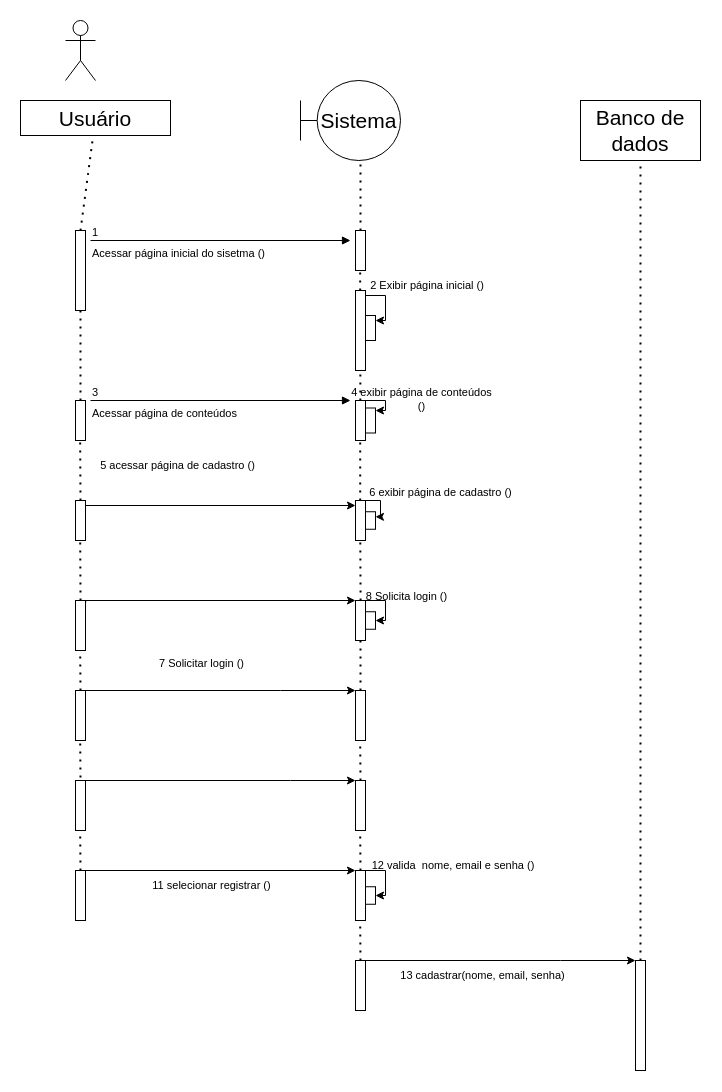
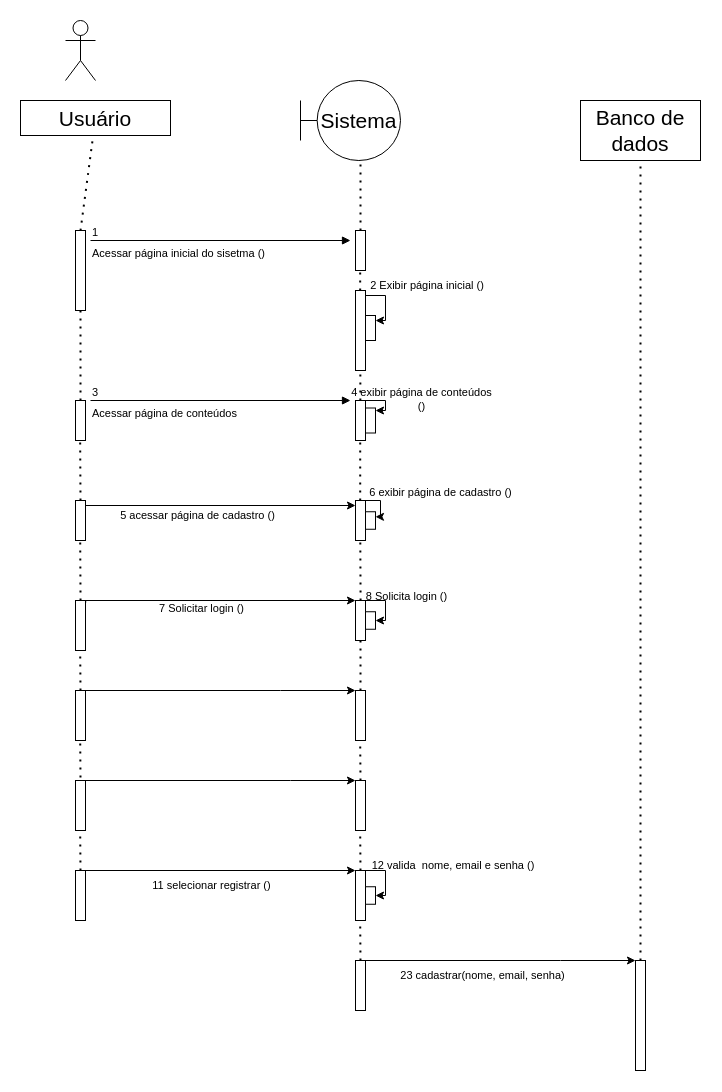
  <mxCell id="0" />
  <mxCell id="1" parent="0" />
  <mxCell id="2" value="&lt;font style=&quot;font-size: 21px;&quot;&gt;Usuário&lt;/font&gt;" style="rounded=0;whiteSpace=wrap;html=1;" parent="1" vertex="1"><mxGeometry x="20" y="100" width="150" height="35" as="geometry" /></mxCell>
  <mxCell id="3" value="" style="shape=umlActor;verticalLabelPosition=bottom;verticalAlign=top;html=1;outlineConnect=0;" parent="1" vertex="1"><mxGeometry x="65" y="20" width="30" height="60" as="geometry" /></mxCell>
  <mxCell id="4" value="&lt;font style=&quot;font-size: 21px;&quot;&gt;Banco de dados&lt;/font&gt;" style="rounded=0;whiteSpace=wrap;html=1;" parent="1" vertex="1"><mxGeometry x="580" y="100" width="120" height="60" as="geometry" /></mxCell>
  <mxCell id="5" value="" style="html=1;points=[[0,0,0,0,5],[0,1,0,0,-5],[1,0,0,0,5],[1,1,0,0,-5]];perimeter=orthogonalPerimeter;outlineConnect=0;targetShapes=umlLifeline;portConstraint=eastwest;newEdgeStyle={&quot;curved&quot;:0,&quot;rounded&quot;:0};" parent="1" vertex="1"><mxGeometry x="75" y="230" width="10" height="80" as="geometry" /></mxCell>
  <mxCell id="6" value="" style="endArrow=none;dashed=1;html=1;dashPattern=1 3;strokeWidth=2;rounded=0;" parent="1" target="2" edge="1"><mxGeometry width="50" height="50" relative="1" as="geometry"><mxPoint x="80" y="230" as="sourcePoint" /><mxPoint x="50" y="210" as="targetPoint" /></mxGeometry></mxCell>
  <mxCell id="7" value="" style="html=1;points=[[0,0,0,0,5],[0,1,0,0,-5],[1,0,0,0,5],[1,1,0,0,-5]];perimeter=orthogonalPerimeter;outlineConnect=0;targetShapes=umlLifeline;portConstraint=eastwest;newEdgeStyle={&quot;curved&quot;:0,&quot;rounded&quot;:0};" parent="1" vertex="1"><mxGeometry x="355" y="230" width="10" height="40" as="geometry" /></mxCell>
  <mxCell id="8" value="" style="endArrow=none;dashed=1;html=1;dashPattern=1 3;strokeWidth=2;rounded=0;" parent="1" edge="1"><mxGeometry width="50" height="50" relative="1" as="geometry"><mxPoint x="360" y="230" as="sourcePoint" /><mxPoint x="360" y="160" as="targetPoint" /></mxGeometry></mxCell>
  <mxCell id="9" value="" style="html=1;points=[[0,0,0,0,5],[0,1,0,0,-5],[1,0,0,0,5],[1,1,0,0,-5]];perimeter=orthogonalPerimeter;outlineConnect=0;targetShapes=umlLifeline;portConstraint=eastwest;newEdgeStyle={&quot;curved&quot;:0,&quot;rounded&quot;:0};" parent="1" vertex="1"><mxGeometry x="635" y="960" width="10" height="110" as="geometry" /></mxCell>
  <mxCell id="10" value="" style="endArrow=none;dashed=1;html=1;dashPattern=1 3;strokeWidth=2;rounded=0;" parent="1" edge="1" source="9"><mxGeometry width="50" height="50" relative="1" as="geometry"><mxPoint x="640" y="230" as="sourcePoint" /><mxPoint x="640" y="160" as="targetPoint" /></mxGeometry></mxCell>
  <mxCell id="11" value="Acessar página inicial do sisetma ()" style="endArrow=block;endFill=1;html=1;edgeStyle=orthogonalEdgeStyle;align=left;verticalAlign=top;rounded=0;" parent="1" edge="1"><mxGeometry x="-1" relative="1" as="geometry"><mxPoint x="90" y="240" as="sourcePoint" /><mxPoint x="350" y="240" as="targetPoint" /></mxGeometry></mxCell>
  <mxCell id="12" value="1" style="edgeLabel;resizable=0;html=1;align=left;verticalAlign=bottom;" parent="11" connectable="0" vertex="1"><mxGeometry x="-1" relative="1" as="geometry" /></mxCell>
  <mxCell id="13" value="&lt;font style=&quot;font-size: 21px;&quot;&gt;Sistema&lt;/font&gt;" style="shape=umlBoundary;whiteSpace=wrap;html=1;" parent="1" vertex="1"><mxGeometry x="300" y="80" width="100" height="80" as="geometry" /></mxCell>
  <mxCell id="14" value="" style="endArrow=none;dashed=1;html=1;dashPattern=1 3;strokeWidth=2;rounded=0;" parent="1" source="16" edge="1"><mxGeometry width="50" height="50" relative="1" as="geometry"><mxPoint x="360.34" y="290" as="sourcePoint" /><mxPoint x="359.67" y="270" as="targetPoint" /></mxGeometry></mxCell>
  <mxCell id="15" style="edgeStyle=orthogonalEdgeStyle;rounded=0;orthogonalLoop=1;jettySize=auto;html=1;curved=0;exitX=1;exitY=0;exitDx=0;exitDy=5;exitPerimeter=0;" parent="1" source="16" target="17" edge="1"><mxGeometry relative="1" as="geometry"><mxPoint x="440" y="320" as="targetPoint" /><Array as="points"><mxPoint x="385" y="295" /><mxPoint x="385" y="320" /></Array></mxGeometry></mxCell>
  <mxCell id="16" value="" style="html=1;points=[[0,0,0,0,5],[0,1,0,0,-5],[1,0,0,0,5],[1,1,0,0,-5]];perimeter=orthogonalPerimeter;outlineConnect=0;targetShapes=umlLifeline;portConstraint=eastwest;newEdgeStyle={&quot;curved&quot;:0,&quot;rounded&quot;:0};" parent="1" vertex="1"><mxGeometry x="355" y="290" width="10" height="80" as="geometry" /></mxCell>
  <mxCell id="17" value="" style="html=1;points=[[0,0,0,0,5],[0,1,0,0,-5],[1,0,0,0,5],[1,1,0,0,-5]];perimeter=orthogonalPerimeter;outlineConnect=0;targetShapes=umlLifeline;portConstraint=eastwest;newEdgeStyle={&quot;curved&quot;:0,&quot;rounded&quot;:0};" parent="1" vertex="1"><mxGeometry x="365" y="315" width="10" height="25" as="geometry" /></mxCell>
  <mxCell id="18" value="2 Exibir página inicial&amp;nbsp;&lt;span style=&quot;background-color: initial;&quot;&gt;()&lt;/span&gt;" style="text;html=1;align=center;verticalAlign=middle;whiteSpace=wrap;rounded=0;fontSize=11;" parent="1" vertex="1"><mxGeometry x="342" y="270" width="170" height="30" as="geometry" /></mxCell>
  <mxCell id="19" value="" style="html=1;points=[[0,0,0,0,5],[0,1,0,0,-5],[1,0,0,0,5],[1,1,0,0,-5]];perimeter=orthogonalPerimeter;outlineConnect=0;targetShapes=umlLifeline;portConstraint=eastwest;newEdgeStyle={&quot;curved&quot;:0,&quot;rounded&quot;:0};" parent="1" vertex="1"><mxGeometry x="355" y="400" width="10" height="40" as="geometry" /></mxCell>
  <mxCell id="20" value="" style="endArrow=none;dashed=1;html=1;dashPattern=1 3;strokeWidth=2;rounded=0;" parent="1" source="19" edge="1"><mxGeometry width="50" height="50" relative="1" as="geometry"><mxPoint x="360.17" y="390" as="sourcePoint" /><mxPoint x="359.84" y="370" as="targetPoint" /></mxGeometry></mxCell>
  <mxCell id="21" value="" style="endArrow=none;dashed=1;html=1;dashPattern=1 3;strokeWidth=2;rounded=0;" parent="1" source="22" target="5" edge="1"><mxGeometry width="50" height="50" relative="1" as="geometry"><mxPoint x="79.85" y="380" as="sourcePoint" /><mxPoint x="79.85" y="310" as="targetPoint" /></mxGeometry></mxCell>
  <mxCell id="22" value="" style="html=1;points=[[0,0,0,0,5],[0,1,0,0,-5],[1,0,0,0,5],[1,1,0,0,-5]];perimeter=orthogonalPerimeter;outlineConnect=0;targetShapes=umlLifeline;portConstraint=eastwest;newEdgeStyle={&quot;curved&quot;:0,&quot;rounded&quot;:0};" parent="1" vertex="1"><mxGeometry x="75" y="400" width="10" height="40" as="geometry" /></mxCell>
  <mxCell id="23" value="Acessar página de conteúdos" style="endArrow=block;endFill=1;html=1;edgeStyle=orthogonalEdgeStyle;align=left;verticalAlign=top;rounded=0;" parent="1" edge="1"><mxGeometry x="-1" relative="1" as="geometry"><mxPoint x="90" y="400" as="sourcePoint" /><mxPoint x="350" y="400" as="targetPoint" /></mxGeometry></mxCell>
  <mxCell id="24" value="3" style="edgeLabel;resizable=0;html=1;align=left;verticalAlign=bottom;" parent="23" connectable="0" vertex="1"><mxGeometry x="-1" relative="1" as="geometry" /></mxCell>
  <mxCell id="25" value="" style="html=1;points=[[0,0,0,0,5],[0,1,0,0,-5],[1,0,0,0,5],[1,1,0,0,-5]];perimeter=orthogonalPerimeter;outlineConnect=0;targetShapes=umlLifeline;portConstraint=eastwest;newEdgeStyle={&quot;curved&quot;:0,&quot;rounded&quot;:0};" parent="1" vertex="1"><mxGeometry x="365" y="407.5" width="10" height="25" as="geometry" /></mxCell>
  <mxCell id="26" style="edgeStyle=orthogonalEdgeStyle;rounded=0;orthogonalLoop=1;jettySize=auto;html=1;curved=0;exitX=1;exitY=0;exitDx=0;exitDy=5;exitPerimeter=0;" parent="1" source="19" target="25" edge="1"><mxGeometry relative="1" as="geometry"><Array as="points"><mxPoint x="365" y="400" /><mxPoint x="385" y="400" /><mxPoint x="385" y="410" /></Array></mxGeometry></mxCell>
  <mxCell id="27" value="4 exibir página de conteúdos ()" style="text;html=1;align=center;verticalAlign=middle;whiteSpace=wrap;rounded=0;fontSize=11;" parent="1" vertex="1"><mxGeometry x="349" y="384" width="145" height="30" as="geometry" /></mxCell>
  <mxCell id="28" value="" style="endArrow=none;dashed=1;html=1;dashPattern=1 3;strokeWidth=2;rounded=0;" parent="1" edge="1"><mxGeometry width="50" height="50" relative="1" as="geometry"><mxPoint x="80" y="500" as="sourcePoint" /><mxPoint x="79.66" y="440" as="targetPoint" /></mxGeometry></mxCell>
  <mxCell id="29" value="" style="html=1;points=[[0,0,0,0,5],[0,1,0,0,-5],[1,0,0,0,5],[1,1,0,0,-5]];perimeter=orthogonalPerimeter;outlineConnect=0;targetShapes=umlLifeline;portConstraint=eastwest;newEdgeStyle={&quot;curved&quot;:0,&quot;rounded&quot;:0};" parent="1" vertex="1"><mxGeometry x="75" y="500" width="10" height="40" as="geometry" /></mxCell>
  <mxCell id="30" value="" style="html=1;points=[[0,0,0,0,5],[0,1,0,0,-5],[1,0,0,0,5],[1,1,0,0,-5]];perimeter=orthogonalPerimeter;outlineConnect=0;targetShapes=umlLifeline;portConstraint=eastwest;newEdgeStyle={&quot;curved&quot;:0,&quot;rounded&quot;:0};" parent="1" vertex="1"><mxGeometry x="355" y="500" width="10" height="40" as="geometry" /></mxCell>
- <mxCell id="31" value="5 acessar página de cadastro ()" style="text;html=1;align=center;verticalAlign=middle;whiteSpace=wrap;rounded=0;fontSize=11;" parent="1" vertex="1"><mxGeometry x="75" y="450" width="205" height="30" as="geometry" /></mxCell>
+ <mxCell id="31" value="5 acessar página de cadastro ()" style="text;html=1;align=center;verticalAlign=middle;whiteSpace=wrap;rounded=0;fontSize=11;" parent="1" vertex="1"><mxGeometry x="95" y="500" width="205" height="30" as="geometry" /></mxCell>
  <mxCell id="32" style="edgeStyle=orthogonalEdgeStyle;rounded=0;orthogonalLoop=1;jettySize=auto;html=1;curved=0;entryX=0;entryY=0;entryDx=0;entryDy=5;entryPerimeter=0;exitX=1;exitY=0;exitDx=0;exitDy=5;exitPerimeter=0;" parent="1" source="29" target="30" edge="1"><mxGeometry relative="1" as="geometry" /></mxCell>
  <mxCell id="33" value="" style="html=1;points=[[0,0,0,0,5],[0,1,0,0,-5],[1,0,0,0,5],[1,1,0,0,-5]];perimeter=orthogonalPerimeter;outlineConnect=0;targetShapes=umlLifeline;portConstraint=eastwest;newEdgeStyle={&quot;curved&quot;:0,&quot;rounded&quot;:0};" parent="1" vertex="1"><mxGeometry x="365" y="511.25" width="10" height="17.5" as="geometry" /></mxCell>
  <mxCell id="34" style="edgeStyle=orthogonalEdgeStyle;rounded=0;orthogonalLoop=1;jettySize=auto;html=1;curved=0;exitX=1;exitY=0;exitDx=0;exitDy=5;exitPerimeter=0;entryX=1;entryY=0;entryDx=0;entryDy=5;entryPerimeter=0;" parent="1" source="30" target="33" edge="1"><mxGeometry relative="1" as="geometry"><Array as="points"><mxPoint x="365" y="500" /><mxPoint x="380" y="500" /><mxPoint x="380" y="516" /></Array></mxGeometry></mxCell>
  <mxCell id="35" value="6 exibir página de cadastro ()" style="text;html=1;align=center;verticalAlign=middle;whiteSpace=wrap;rounded=0;fontSize=11;" parent="1" vertex="1"><mxGeometry x="338" y="477" width="205" height="30" as="geometry" /></mxCell>
  <mxCell id="36" value="" style="endArrow=none;dashed=1;html=1;dashPattern=1 3;strokeWidth=2;rounded=0;" parent="1" edge="1"><mxGeometry width="50" height="50" relative="1" as="geometry"><mxPoint x="80.04" y="600" as="sourcePoint" /><mxPoint x="79.7" y="540" as="targetPoint" /></mxGeometry></mxCell>
  <mxCell id="37" value="" style="edgeStyle=orthogonalEdgeStyle;rounded=0;orthogonalLoop=1;jettySize=auto;html=1;curved=0;exitX=1.023;exitY=0.043;exitDx=0;exitDy=0;exitPerimeter=0;" parent="1" source="38" target="40" edge="1"><mxGeometry relative="1" as="geometry"><Array as="points"><mxPoint x="85" y="600" /></Array></mxGeometry></mxCell>
  <mxCell id="38" value="" style="html=1;points=[[0,0,0,0,5],[0,1,0,0,-5],[1,0,0,0,5],[1,1,0,0,-5]];perimeter=orthogonalPerimeter;outlineConnect=0;targetShapes=umlLifeline;portConstraint=eastwest;newEdgeStyle={&quot;curved&quot;:0,&quot;rounded&quot;:0};" parent="1" vertex="1"><mxGeometry x="75" y="600" width="10" height="50" as="geometry" /></mxCell>
  <mxCell id="39" style="edgeStyle=orthogonalEdgeStyle;rounded=0;orthogonalLoop=1;jettySize=auto;html=1;curved=0;exitX=1;exitY=0;exitDx=0;exitDy=5;exitPerimeter=0;" parent="1" source="40" target="44" edge="1"><mxGeometry relative="1" as="geometry"><Array as="points"><mxPoint x="365" y="600" /><mxPoint x="385" y="600" /><mxPoint x="385" y="620" /></Array></mxGeometry></mxCell>
  <mxCell id="40" value="" style="html=1;points=[[0,0,0,0,5],[0,1,0,0,-5],[1,0,0,0,5],[1,1,0,0,-5]];perimeter=orthogonalPerimeter;outlineConnect=0;targetShapes=umlLifeline;portConstraint=eastwest;newEdgeStyle={&quot;curved&quot;:0,&quot;rounded&quot;:0};" parent="1" vertex="1"><mxGeometry x="355" y="600" width="10" height="40" as="geometry" /></mxCell>
  <mxCell id="41" value="" style="endArrow=none;dashed=1;html=1;dashPattern=1 3;strokeWidth=2;rounded=0;" parent="1" source="30" edge="1"><mxGeometry width="50" height="50" relative="1" as="geometry"><mxPoint x="360" y="470" as="sourcePoint" /><mxPoint x="359.7" y="440" as="targetPoint" /></mxGeometry></mxCell>
  <mxCell id="42" value="" style="endArrow=none;dashed=1;html=1;dashPattern=1 3;strokeWidth=2;rounded=0;" parent="1" edge="1"><mxGeometry width="50" height="50" relative="1" as="geometry"><mxPoint x="360.09" y="600" as="sourcePoint" /><mxPoint x="359.79" y="540" as="targetPoint" /></mxGeometry></mxCell>
- <mxCell id="43" value="7 Solicitar login ()" style="text;html=1;align=center;verticalAlign=middle;whiteSpace=wrap;rounded=0;fontSize=11;" parent="1" vertex="1"><mxGeometry x="99" y="648" width="205" height="30" as="geometry" /></mxCell>
+ <mxCell id="43" value="7 Solicitar login ()" style="text;html=1;align=center;verticalAlign=middle;whiteSpace=wrap;rounded=0;fontSize=11;" parent="1" vertex="1"><mxGeometry x="99" y="593" width="205" height="30" as="geometry" /></mxCell>
  <mxCell id="44" value="" style="html=1;points=[[0,0,0,0,5],[0,1,0,0,-5],[1,0,0,0,5],[1,1,0,0,-5]];perimeter=orthogonalPerimeter;outlineConnect=0;targetShapes=umlLifeline;portConstraint=eastwest;newEdgeStyle={&quot;curved&quot;:0,&quot;rounded&quot;:0};" parent="1" vertex="1"><mxGeometry x="365" y="611.25" width="10" height="17.5" as="geometry" /></mxCell>
  <mxCell id="45" value="8 Solicita login ()" style="text;html=1;align=center;verticalAlign=middle;whiteSpace=wrap;rounded=0;fontSize=11;" parent="1" vertex="1"><mxGeometry x="304" y="581.25" width="205" height="30" as="geometry" /></mxCell>
  <mxCell id="46" value="" style="endArrow=none;dashed=1;html=1;dashPattern=1 3;strokeWidth=2;rounded=0;" parent="1" edge="1"><mxGeometry width="50" height="50" relative="1" as="geometry"><mxPoint x="80" y="690" as="sourcePoint" /><mxPoint x="79.67" y="650" as="targetPoint" /></mxGeometry></mxCell>
  <mxCell id="47" value="" style="edgeStyle=orthogonalEdgeStyle;rounded=0;orthogonalLoop=1;jettySize=auto;html=1;curved=0;" parent="1" source="48" target="49" edge="1"><mxGeometry relative="1" as="geometry"><Array as="points"><mxPoint x="280" y="690" /><mxPoint x="280" y="690" /></Array></mxGeometry></mxCell>
  <mxCell id="48" value="" style="html=1;points=[[0,0,0,0,5],[0,1,0,0,-5],[1,0,0,0,5],[1,1,0,0,-5]];perimeter=orthogonalPerimeter;outlineConnect=0;targetShapes=umlLifeline;portConstraint=eastwest;newEdgeStyle={&quot;curved&quot;:0,&quot;rounded&quot;:0};" parent="1" vertex="1"><mxGeometry x="75" y="690" width="10" height="50" as="geometry" /></mxCell>
  <mxCell id="49" value="" style="html=1;points=[[0,0,0,0,5],[0,1,0,0,-5],[1,0,0,0,5],[1,1,0,0,-5]];perimeter=orthogonalPerimeter;outlineConnect=0;targetShapes=umlLifeline;portConstraint=eastwest;newEdgeStyle={&quot;curved&quot;:0,&quot;rounded&quot;:0};" parent="1" vertex="1"><mxGeometry x="355" y="690" width="10" height="50" as="geometry" /></mxCell>
  <mxCell id="50" value="" style="endArrow=none;dashed=1;html=1;dashPattern=1 3;strokeWidth=2;rounded=0;" parent="1" target="40" edge="1"><mxGeometry width="50" height="50" relative="1" as="geometry"><mxPoint x="360" y="690" as="sourcePoint" /><mxPoint x="359.57" y="650" as="targetPoint" /></mxGeometry></mxCell>
  <mxCell id="51" value="" style="endArrow=none;dashed=1;html=1;dashPattern=1 3;strokeWidth=2;rounded=0;" parent="1" edge="1"><mxGeometry width="50" height="50" relative="1" as="geometry"><mxPoint x="79.99" y="777" as="sourcePoint" /><mxPoint x="79.66" y="737" as="targetPoint" /></mxGeometry></mxCell>
  <mxCell id="52" value="" style="edgeStyle=orthogonalEdgeStyle;rounded=0;orthogonalLoop=1;jettySize=auto;html=1;curved=0;" parent="1" source="53" target="54" edge="1"><mxGeometry relative="1" as="geometry"><Array as="points"><mxPoint x="290" y="780" /><mxPoint x="290" y="780" /></Array></mxGeometry></mxCell>
  <mxCell id="53" value="" style="html=1;points=[[0,0,0,0,5],[0,1,0,0,-5],[1,0,0,0,5],[1,1,0,0,-5]];perimeter=orthogonalPerimeter;outlineConnect=0;targetShapes=umlLifeline;portConstraint=eastwest;newEdgeStyle={&quot;curved&quot;:0,&quot;rounded&quot;:0};" parent="1" vertex="1"><mxGeometry x="75" y="780" width="10" height="50" as="geometry" /></mxCell>
  <mxCell id="54" value="" style="html=1;points=[[0,0,0,0,5],[0,1,0,0,-5],[1,0,0,0,5],[1,1,0,0,-5]];perimeter=orthogonalPerimeter;outlineConnect=0;targetShapes=umlLifeline;portConstraint=eastwest;newEdgeStyle={&quot;curved&quot;:0,&quot;rounded&quot;:0};" parent="1" vertex="1"><mxGeometry x="355" y="780" width="10" height="50" as="geometry" /></mxCell>
  <mxCell id="55" value="" style="endArrow=none;dashed=1;html=1;dashPattern=1 3;strokeWidth=2;rounded=0;" parent="1" edge="1"><mxGeometry width="50" height="50" relative="1" as="geometry"><mxPoint x="360" y="780" as="sourcePoint" /><mxPoint x="359.66" y="740" as="targetPoint" /></mxGeometry></mxCell>
  <mxCell id="56" value="" style="endArrow=none;dashed=1;html=1;dashPattern=1 3;strokeWidth=2;rounded=0;" parent="1" edge="1"><mxGeometry width="50" height="50" relative="1" as="geometry"><mxPoint x="79.99" y="870" as="sourcePoint" /><mxPoint x="79.66" y="830" as="targetPoint" /></mxGeometry></mxCell>
  <mxCell id="57" value="" style="endArrow=none;dashed=1;html=1;dashPattern=1 3;strokeWidth=2;rounded=0;" parent="1" edge="1"><mxGeometry width="50" height="50" relative="1" as="geometry"><mxPoint x="359.99" y="870" as="sourcePoint" /><mxPoint x="359.66" y="830" as="targetPoint" /></mxGeometry></mxCell>
  <mxCell id="58" value="" style="edgeStyle=orthogonalEdgeStyle;rounded=0;orthogonalLoop=1;jettySize=auto;html=1;curved=0;" parent="1" edge="1"><mxGeometry relative="1" as="geometry"><mxPoint x="85" y="870" as="sourcePoint" /><mxPoint x="355" y="870" as="targetPoint" /></mxGeometry></mxCell>
  <mxCell id="59" value="" style="html=1;points=[[0,0,0,0,5],[0,1,0,0,-5],[1,0,0,0,5],[1,1,0,0,-5]];perimeter=orthogonalPerimeter;outlineConnect=0;targetShapes=umlLifeline;portConstraint=eastwest;newEdgeStyle={&quot;curved&quot;:0,&quot;rounded&quot;:0};" parent="1" vertex="1"><mxGeometry x="75" y="870" width="10" height="50" as="geometry" /></mxCell>
  <mxCell id="60" style="edgeStyle=orthogonalEdgeStyle;rounded=0;orthogonalLoop=1;jettySize=auto;html=1;curved=0;exitX=1;exitY=0;exitDx=0;exitDy=5;exitPerimeter=0;" edge="1" parent="1" source="61" target="63"><mxGeometry relative="1" as="geometry"><Array as="points"><mxPoint x="365" y="870" /><mxPoint x="385" y="870" /><mxPoint x="385" y="895" /></Array></mxGeometry></mxCell>
  <mxCell id="61" value="" style="html=1;points=[[0,0,0,0,5],[0,1,0,0,-5],[1,0,0,0,5],[1,1,0,0,-5]];perimeter=orthogonalPerimeter;outlineConnect=0;targetShapes=umlLifeline;portConstraint=eastwest;newEdgeStyle={&quot;curved&quot;:0,&quot;rounded&quot;:0};" parent="1" vertex="1"><mxGeometry x="355" y="870" width="10" height="50" as="geometry" /></mxCell>
  <mxCell id="62" value="11 selecionar registrar ()" style="text;html=1;align=center;verticalAlign=middle;whiteSpace=wrap;rounded=0;fontSize=11;" parent="1" vertex="1"><mxGeometry x="109" y="870" width="205" height="30" as="geometry" /></mxCell>
  <mxCell id="63" value="" style="html=1;points=[[0,0,0,0,5],[0,1,0,0,-5],[1,0,0,0,5],[1,1,0,0,-5]];perimeter=orthogonalPerimeter;outlineConnect=0;targetShapes=umlLifeline;portConstraint=eastwest;newEdgeStyle={&quot;curved&quot;:0,&quot;rounded&quot;:0};" vertex="1" parent="1"><mxGeometry x="365" y="886.25" width="10" height="17.5" as="geometry" /></mxCell>
  <mxCell id="64" value="&amp;nbsp;12 valida&amp;nbsp; nome, email e senha ()" style="text;html=1;align=center;verticalAlign=middle;whiteSpace=wrap;rounded=0;fontSize=11;" vertex="1" parent="1"><mxGeometry x="349" y="850" width="205" height="30" as="geometry" /></mxCell>
  <mxCell id="65" value="" style="endArrow=none;dashed=1;html=1;dashPattern=1 3;strokeWidth=2;rounded=0;" edge="1" parent="1"><mxGeometry width="50" height="50" relative="1" as="geometry"><mxPoint x="359.99" y="960" as="sourcePoint" /><mxPoint x="359.66" y="920" as="targetPoint" /></mxGeometry></mxCell>
  <mxCell id="66" style="edgeStyle=orthogonalEdgeStyle;rounded=0;orthogonalLoop=1;jettySize=auto;html=1;curved=0;" edge="1" parent="1" source="67" target="9"><mxGeometry relative="1" as="geometry"><Array as="points"><mxPoint x="560" y="960" /><mxPoint x="560" y="960" /></Array></mxGeometry></mxCell>
  <mxCell id="67" value="" style="html=1;points=[[0,0,0,0,5],[0,1,0,0,-5],[1,0,0,0,5],[1,1,0,0,-5]];perimeter=orthogonalPerimeter;outlineConnect=0;targetShapes=umlLifeline;portConstraint=eastwest;newEdgeStyle={&quot;curved&quot;:0,&quot;rounded&quot;:0};" vertex="1" parent="1"><mxGeometry x="355" y="960" width="10" height="50" as="geometry" /></mxCell>
- <mxCell id="68" value="13 cadastrar(nome, email, senha)" style="text;html=1;align=center;verticalAlign=middle;whiteSpace=wrap;rounded=0;fontSize=11;" vertex="1" parent="1"><mxGeometry x="380" y="960" width="205" height="30" as="geometry" /></mxCell>
+ <mxCell id="68" value="23 cadastrar(nome, email, senha)" style="text;html=1;align=center;verticalAlign=middle;whiteSpace=wrap;rounded=0;fontSize=11;" vertex="1" parent="1"><mxGeometry x="380" y="960" width="205" height="30" as="geometry" /></mxCell>
